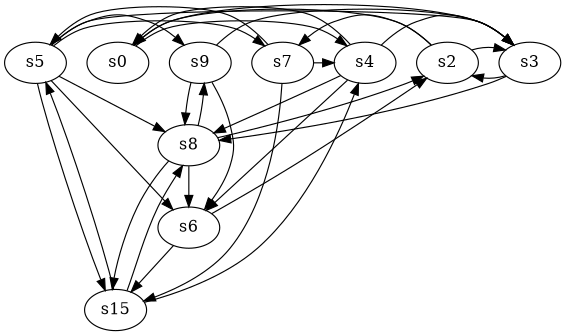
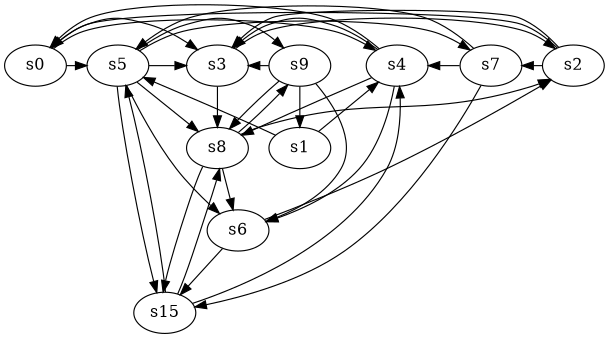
  digraph {
    node [player=0]
    s0 [player=1]
    s3
    s4
    s5
    s2 [player=1]
    s8
    s6
    s7
    s9
    n10 [label=s15]
+   s1 [player=1]
    s0 -> s3 [constraint="time % 3 == 1 && time % 5 == 1"]
    s0 -> s4 [constraint="!(time % 5 == 4)"]
+   s0 -> s5 [constraint="time == 3 || time == 20"]
    s3 -> s2 [constraint="time % 2 == 0 && time % 3 == 0"]
    s3 -> s8
    s4 -> s0 [constraint="time == 0 || time == 3 || time == 9 || time == 11 || time == 14"]
    s4 -> s3 [constraint="time == 5"]
    s4 -> s8 [constraint="time % 5 == 0 || time % 5 == 2"]
    s4 -> s6 [constraint="time % 2 == 0 || time % 3 == 0"]
    s5 -> s3 [constraint="time == 2 || time == 9 || time == 11 || time == 15"]
    s5 -> s8
    s5 -> s6 [constraint="time % 7 == 0"]
    s5 -> s7 [constraint="time % 4 == 2 || time % 5 == 4"]
    s5 -> s9 [constraint="time % 5 == 4"]
    s5 -> n10
    s2 -> s0 [constraint="!(time % 4 == 0)"]
    s2 -> s3 [constraint="time % 4 == 2 || time % 5 == 1"]
    s2 -> s7 [constraint="time % 7 == 1"]
    s8 -> s2 [constraint="time == 3 || time == 7 || time == 10 || time == 13"]
    s8 -> s6
    s8 -> s9 [constraint="time == 4 || time == 7 || time == 15"]
    s8 -> n10
    s6 -> s2 [constraint="!(time % 3 == 1)"]
    s6 -> n10
    s7 -> s4 [constraint="time % 5 == 4 || time % 2 == 0"]
    s7 -> s5 [constraint="time % 5 == 2"]
    s7 -> n10 [constraint="time % 3 == 1"]
    s9 -> s3 [constraint="time % 3 == 1 && time % 4 == 1"]
    s9 -> s8
    s9 -> s6 [constraint="time % 2 == 0 || time % 2 == 1"]
+   s9 -> s1
    n10 -> s4 [constraint="time % 3 == 1 || time % 2 == 0"]
    n10 -> s5 [constraint="time == 0 || time == 5 || time == 25 || time == 27"]
    n10 -> s8 [constraint="!(time % 6 == 3)"]
+   s1 -> s4 [constraint="time == 6 || time == 9"]
+   s1 -> s5 [constraint="time % 4 == 0 && time % 5 == 2"]
  }
